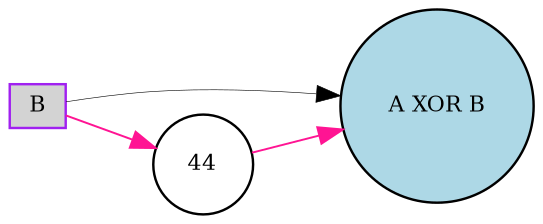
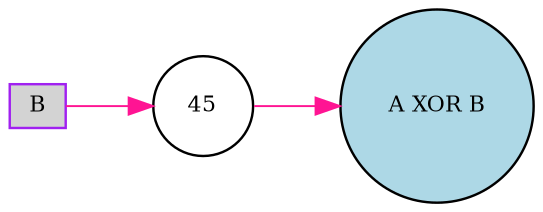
  digraph {
    fontname="DejaVu Serif"
    rankdir=LR
    node [color=black fontname="DejaVu Serif" fontsize=9 shape=circle style=filled]
    edge [color=deeppink fontname="DejaVu Serif" style=solid]
    "A XOR B" [fillcolor=lightblue height=0.2 width=0.2]
-   44 [fillcolor=white height=0.2 width=0.2]
+   44 [fillcolor=white height=0.2 width=0.2 label=45]
    B [color=purple fillcolor=lightgray height=0.2 shape=box width=0.2]
    44 -> "A XOR B" [penwidth=0.788820259137 style=bold]
-   B -> "A XOR B" [color=black penwidth=0.241227471803]
    B -> 44 [penwidth=0.80546770127]
  }
